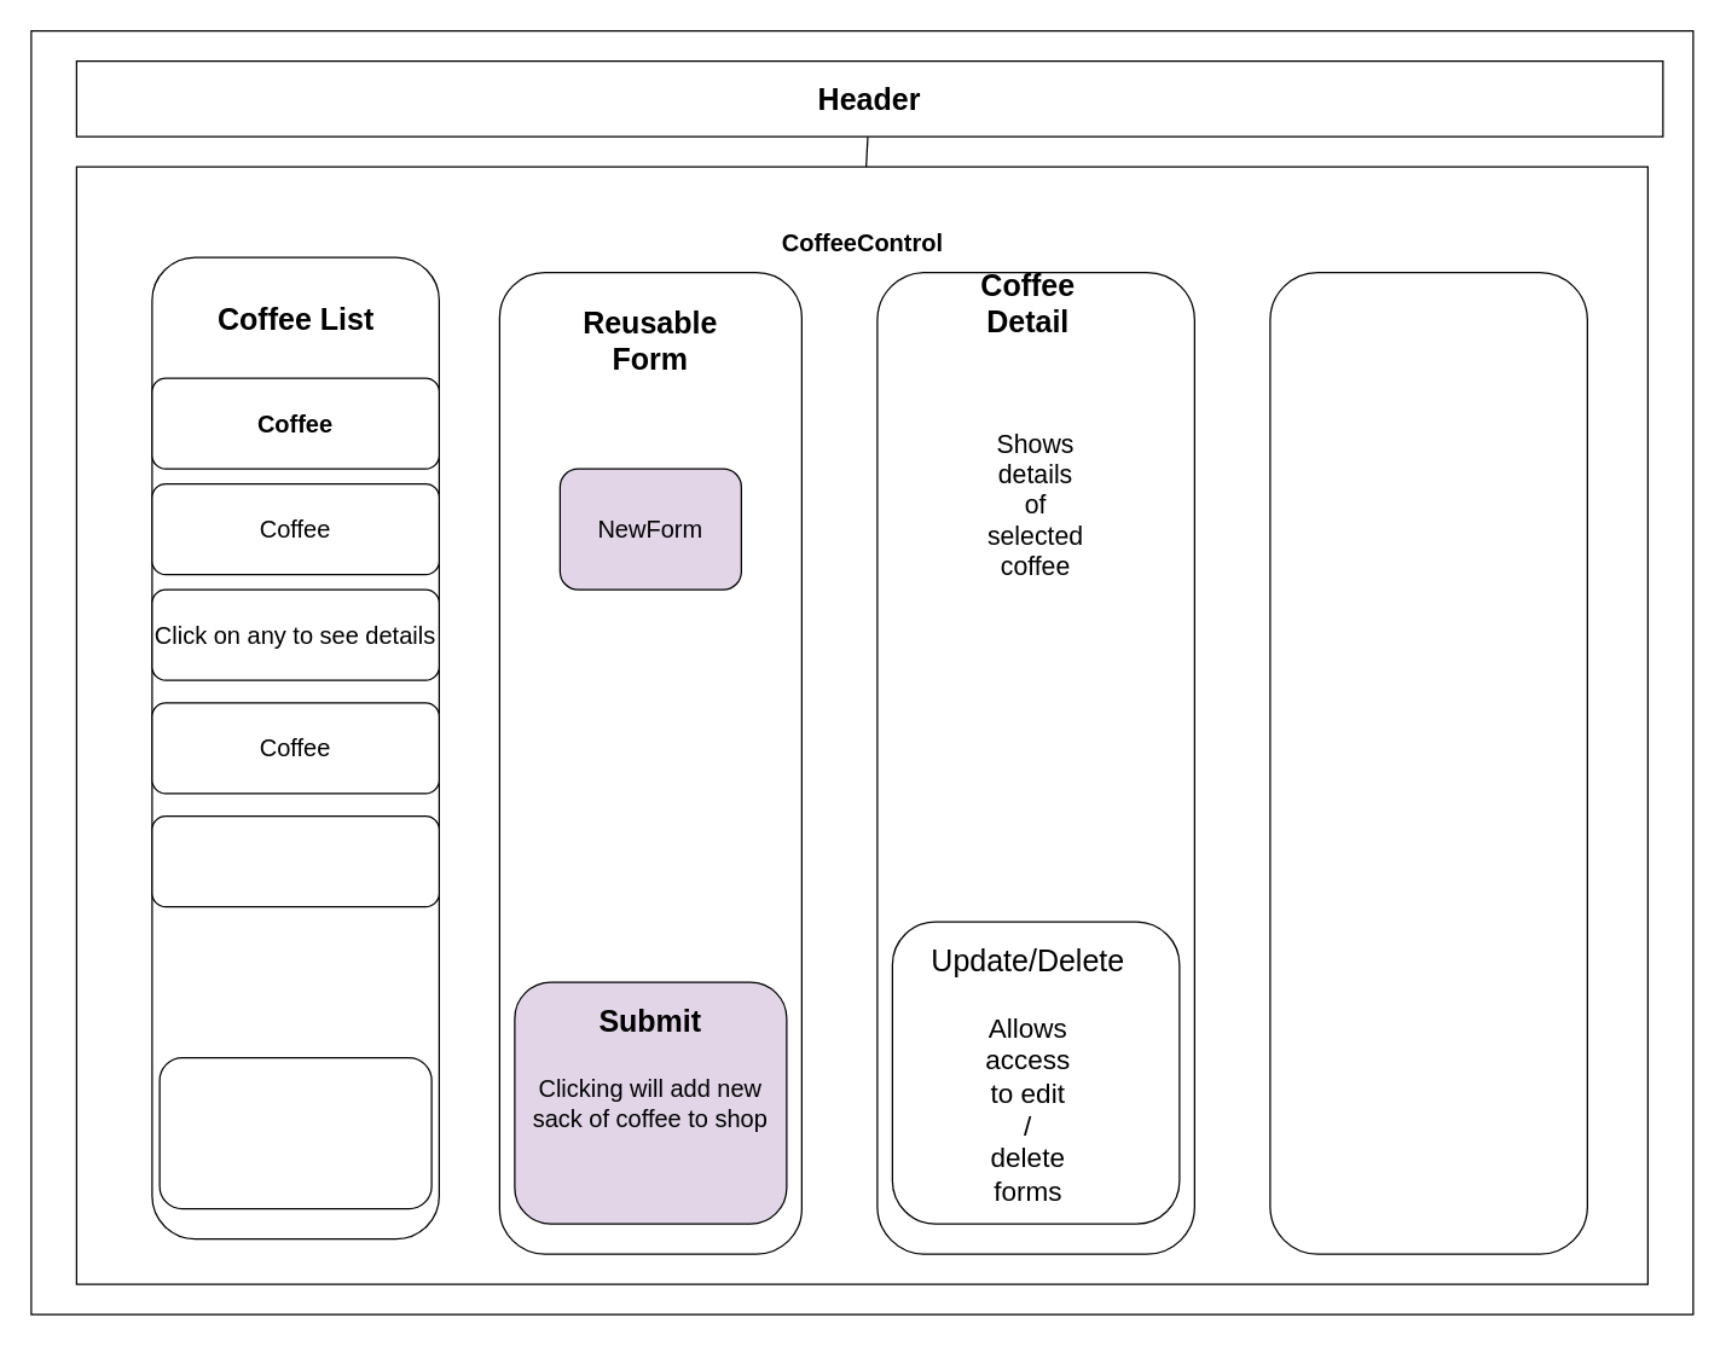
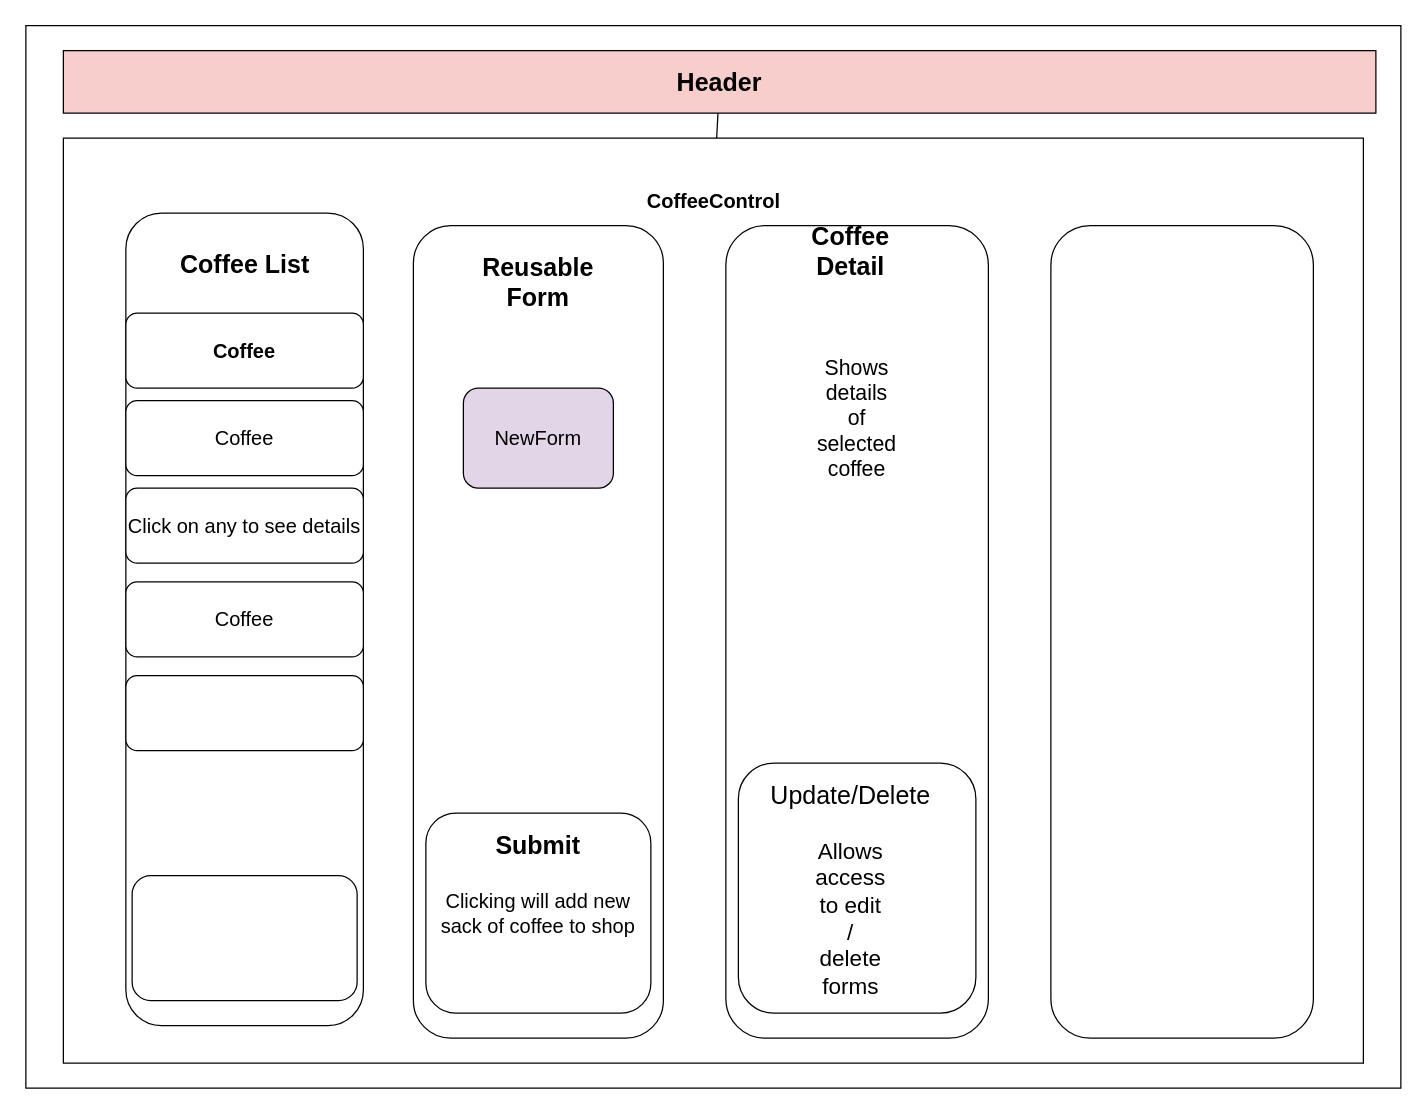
  <mxCell id="0" />
  <mxCell id="1" parent="0" />
  <mxCell id="2" value="" style="rounded=0;whiteSpace=wrap;html=1;" vertex="1" parent="1"><mxGeometry width="1100" height="850" as="geometry" x="20" y="20" /></mxCell>
  <mxCell id="3" value="" style="edgeStyle=none;html=1;fontSize=15;endArrow=open;" edge="1" parent="1" source="4" target="6"><mxGeometry relative="1" as="geometry" /></mxCell>
- <mxCell id="4" value="Header" style="rounded=0;whiteSpace=wrap;html=1;labelPosition=center;verticalLabelPosition=middle;align=center;verticalAlign=middle;fontSize=20;fontStyle=1" vertex="1" parent="1"><mxGeometry x="50" y="40" width="1050" height="50" as="geometry" /></mxCell>
+ <mxCell id="4" value="Header" style="rounded=0;whiteSpace=wrap;html=1;labelPosition=center;verticalLabelPosition=middle;align=center;verticalAlign=middle;fontSize=20;fontStyle=1;fillColor=#f8cecc;" vertex="1" parent="1"><mxGeometry x="50" y="40" width="1050" height="50" as="geometry" /></mxCell>
  <mxCell id="5" value="" style="rounded=0;whiteSpace=wrap;html=1;" vertex="1" parent="1"><mxGeometry x="50" y="110" width="1040" height="740" as="geometry" /></mxCell>
  <mxCell id="6" value="CoffeeControl&lt;br style=&quot;font-size: 16px;&quot;&gt;" style="text;html=1;resizable=0;autosize=1;align=center;verticalAlign=middle;points=[];fillColor=none;strokeColor=none;rounded=0;fontStyle=1;fontSize=16;" vertex="1" parent="1"><mxGeometry x="510" y="150" width="120" height="20" as="geometry" /></mxCell>
  <mxCell id="7" value="" style="rounded=1;whiteSpace=wrap;html=1;fontSize=16;" vertex="1" parent="1"><mxGeometry x="100" y="170" width="190" height="650" as="geometry" /></mxCell>
  <mxCell id="8" value="Coffee List&lt;br style=&quot;font-size: 20px;&quot;&gt;" style="text;html=1;resizable=0;autosize=1;align=center;verticalAlign=middle;points=[];fillColor=none;strokeColor=none;rounded=0;fontSize=20;fontStyle=1" vertex="1" parent="1"><mxGeometry x="135" y="195" width="120" height="30" as="geometry" /></mxCell>
  <mxCell id="9" value="&lt;b&gt;Coffee&lt;/b&gt;" style="rounded=1;whiteSpace=wrap;html=1;fontSize=16;" vertex="1" parent="1"><mxGeometry x="100" y="250" width="190" height="60" as="geometry" /></mxCell>
  <mxCell id="10" value="Coffee" style="rounded=1;whiteSpace=wrap;html=1;fontSize=16;" vertex="1" parent="1"><mxGeometry x="100" y="320" width="190" height="60" as="geometry" /></mxCell>
  <mxCell id="11" value="Click on any to see details" style="rounded=1;whiteSpace=wrap;html=1;fontSize=16;" vertex="1" parent="1"><mxGeometry x="100" y="390" width="190" height="60" as="geometry" /></mxCell>
  <mxCell id="12" value="Coffee&lt;br&gt;" style="rounded=1;whiteSpace=wrap;html=1;fontSize=16;" vertex="1" parent="1"><mxGeometry x="100" y="465" width="190" height="60" as="geometry" /></mxCell>
  <mxCell id="13" value="" style="rounded=1;whiteSpace=wrap;html=1;fontSize=16;" vertex="1" parent="1"><mxGeometry x="105" y="700" width="180" height="100" as="geometry" /></mxCell>
  <mxCell id="14" value="" style="rounded=1;whiteSpace=wrap;html=1;fontSize=16;" vertex="1" parent="1"><mxGeometry x="100" y="540" width="190" height="60" as="geometry" /></mxCell>
  <mxCell id="15" value="" style="rounded=1;whiteSpace=wrap;html=1;fontSize=16;" vertex="1" parent="1"><mxGeometry x="330" y="180" width="200" height="650" as="geometry" /></mxCell>
  <mxCell id="16" value="" style="rounded=1;whiteSpace=wrap;html=1;fontSize=16;" vertex="1" parent="1"><mxGeometry x="580" y="180" width="210" height="650" as="geometry" /></mxCell>
  <mxCell id="17" value="" style="rounded=1;whiteSpace=wrap;html=1;fontSize=16;" vertex="1" parent="1"><mxGeometry x="840" y="180" width="210" height="650" as="geometry" /></mxCell>
  <mxCell id="18" value="Reusable Form" style="text;html=1;strokeColor=none;fillColor=none;align=center;verticalAlign=middle;whiteSpace=wrap;rounded=0;fontSize=20;fontStyle=1" vertex="1" parent="1"><mxGeometry x="400" y="210" width="60" height="30" as="geometry" /></mxCell>
  <mxCell id="19" value="NewForm" style="rounded=1;whiteSpace=wrap;html=1;fontSize=16;fillColor=#e1d5e7;" vertex="1" parent="1"><mxGeometry x="370" y="310" width="120" height="80" as="geometry" /></mxCell>
- <mxCell id="20" value="Clicking will add new sack of coffee to shop" style="rounded=1;whiteSpace=wrap;html=1;fontSize=16;fillColor=#e1d5e7;" vertex="1" parent="1"><mxGeometry x="340" y="650" width="180" height="160" as="geometry" /></mxCell>
+ <mxCell id="20" value="Clicking will add new sack of coffee to shop" style="rounded=1;whiteSpace=wrap;html=1;fontSize=16;" vertex="1" parent="1"><mxGeometry x="340" y="650" width="180" height="160" as="geometry" /></mxCell>
  <mxCell id="21" value="Submit" style="text;html=1;strokeColor=none;fillColor=none;align=center;verticalAlign=middle;whiteSpace=wrap;rounded=0;fontSize=20;fontStyle=1" vertex="1" parent="1"><mxGeometry x="400" y="660" width="60" height="30" as="geometry" /></mxCell>
  <mxCell id="22" value="Coffee Detail" style="text;html=1;strokeColor=none;fillColor=none;align=center;verticalAlign=middle;whiteSpace=wrap;rounded=0;fontSize=20;fontStyle=1" vertex="1" parent="1"><mxGeometry x="650" y="185" width="60" height="30" as="geometry" /></mxCell>
  <mxCell id="23" value="Shows details of selected coffee" style="text;html=1;strokeColor=none;fillColor=none;align=center;verticalAlign=middle;whiteSpace=wrap;rounded=0;fontSize=17;" vertex="1" parent="1"><mxGeometry x="655" y="320" width="60" height="30" as="geometry" /></mxCell>
  <mxCell id="24" value="" style="rounded=1;whiteSpace=wrap;html=1;fontSize=20;" vertex="1" parent="1"><mxGeometry x="590" y="610" width="190" height="200" as="geometry" /></mxCell>
  <mxCell id="25" value="Update/Delete" style="text;html=1;strokeColor=none;fillColor=none;align=center;verticalAlign=middle;whiteSpace=wrap;rounded=0;fontSize=20;" vertex="1" parent="1"><mxGeometry x="650" y="620" width="60" height="30" as="geometry" /></mxCell>
  <mxCell id="26" value="Allows access to edit / delete forms" style="text;html=1;strokeColor=none;fillColor=none;align=center;verticalAlign=middle;whiteSpace=wrap;rounded=0;fontSize=18;fontStyle=0" vertex="1" parent="1"><mxGeometry x="650" y="720" width="60" height="30" as="geometry" /></mxCell>
